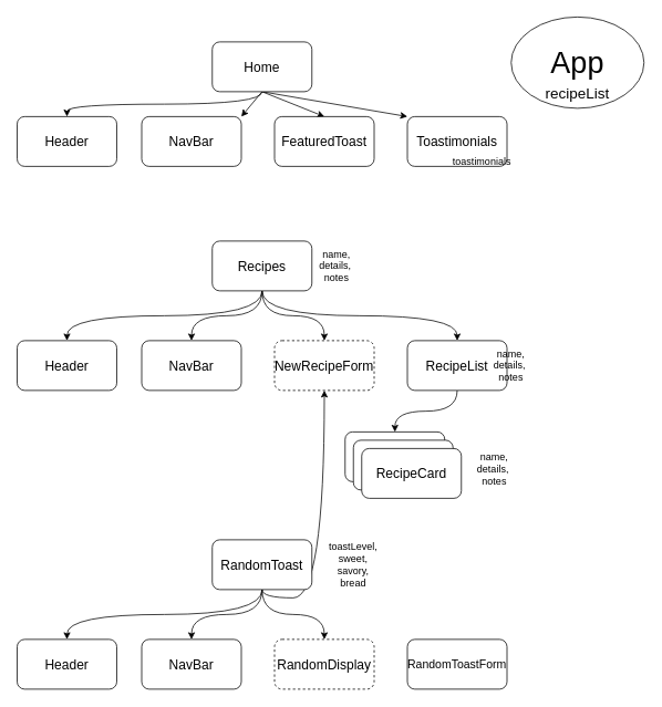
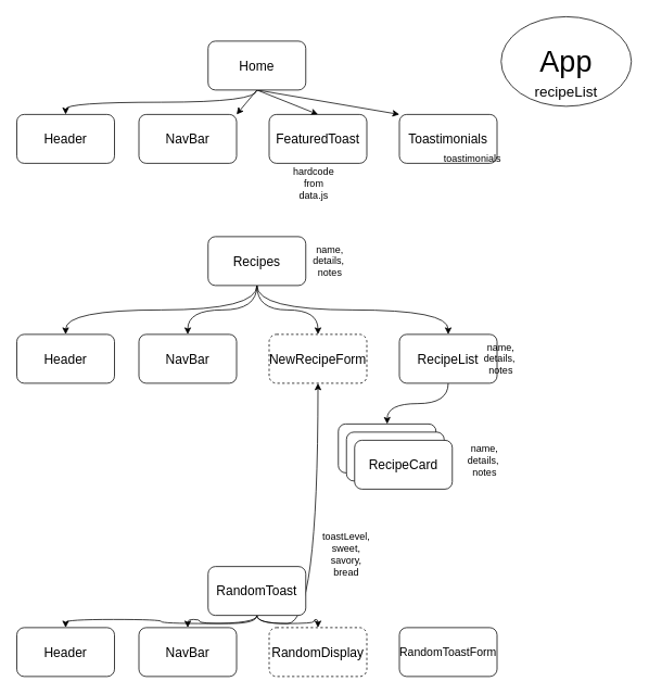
  <mxCell id="0" />
  <mxCell id="1" parent="0" />
  <mxCell id="2" style="edgeStyle=none;html=1;entryX=1;entryY=0;entryDx=0;entryDy=0;fontSize=18;exitX=0.5;exitY=1;exitDx=0;exitDy=0;" parent="1" source="6" target="7" edge="1"><mxGeometry relative="1" as="geometry"><mxPoint x="315" y="130" as="sourcePoint" /></mxGeometry></mxCell>
  <mxCell id="3" style="edgeStyle=none;html=1;exitX=0.5;exitY=1;exitDx=0;exitDy=0;entryX=0.5;entryY=0;entryDx=0;entryDy=0;fontSize=18;" parent="1" source="6" target="8" edge="1"><mxGeometry relative="1" as="geometry" /></mxCell>
  <mxCell id="4" style="edgeStyle=none;html=1;exitX=0.5;exitY=1;exitDx=0;exitDy=0;entryX=0;entryY=0;entryDx=0;entryDy=0;fontSize=18;" parent="1" source="6" target="9" edge="1"><mxGeometry relative="1" as="geometry" /></mxCell>
  <mxCell id="5" style="edgeStyle=orthogonalEdgeStyle;curved=1;html=1;exitX=0.5;exitY=1;exitDx=0;exitDy=0;entryX=0.5;entryY=0;entryDx=0;entryDy=0;fontSize=18;" edge="1" parent="1" source="6" target="38"><mxGeometry relative="1" as="geometry" /></mxCell>
  <mxCell id="6" value="&lt;font size=&quot;3&quot;&gt;Home&lt;/font&gt;" style="rounded=1;whiteSpace=wrap;html=1;" parent="1" vertex="1"><mxGeometry x="255" y="50" width="120" height="60" as="geometry" /></mxCell>
  <mxCell id="7" value="&lt;font size=&quot;3&quot;&gt;NavBar&lt;/font&gt;" style="rounded=1;whiteSpace=wrap;html=1;" parent="1" vertex="1"><mxGeometry x="170" y="140" width="120" height="60" as="geometry" /></mxCell>
  <mxCell id="8" value="&lt;font size=&quot;3&quot;&gt;FeaturedToast&lt;/font&gt;" style="rounded=1;whiteSpace=wrap;html=1;" parent="1" vertex="1"><mxGeometry x="330" y="140" width="120" height="60" as="geometry" /></mxCell>
  <mxCell id="9" value="&lt;font size=&quot;3&quot;&gt;Toastimonials&lt;/font&gt;" style="rounded=1;whiteSpace=wrap;html=1;" parent="1" vertex="1"><mxGeometry x="490" y="140" width="120" height="60" as="geometry" /></mxCell>
  <mxCell id="10" style="edgeStyle=orthogonalEdgeStyle;curved=1;html=1;exitX=0.5;exitY=1;exitDx=0;exitDy=0;entryX=0.5;entryY=0;entryDx=0;entryDy=0;fontSize=18;" parent="1" source="14" target="15" edge="1"><mxGeometry relative="1" as="geometry" /></mxCell>
  <mxCell id="11" style="edgeStyle=orthogonalEdgeStyle;curved=1;html=1;exitX=0.5;exitY=1;exitDx=0;exitDy=0;entryX=0.5;entryY=0;entryDx=0;entryDy=0;fontSize=18;" parent="1" source="14" target="16" edge="1"><mxGeometry relative="1" as="geometry" /></mxCell>
  <mxCell id="12" style="edgeStyle=orthogonalEdgeStyle;curved=1;html=1;exitX=0.5;exitY=1;exitDx=0;exitDy=0;entryX=0.5;entryY=0;entryDx=0;entryDy=0;fontSize=18;" parent="1" source="14" target="18" edge="1"><mxGeometry relative="1" as="geometry" /></mxCell>
  <mxCell id="13" style="edgeStyle=orthogonalEdgeStyle;curved=1;html=1;exitX=0.5;exitY=1;exitDx=0;exitDy=0;entryX=0.5;entryY=0;entryDx=0;entryDy=0;fontSize=18;" edge="1" parent="1" source="14" target="40"><mxGeometry relative="1" as="geometry" /></mxCell>
  <mxCell id="14" value="&lt;font size=&quot;3&quot;&gt;Recipes&lt;/font&gt;" style="rounded=1;whiteSpace=wrap;html=1;" parent="1" vertex="1"><mxGeometry x="255" y="290" width="120" height="60" as="geometry" /></mxCell>
  <mxCell id="15" value="&lt;font size=&quot;3&quot;&gt;NavBar&lt;/font&gt;" style="rounded=1;whiteSpace=wrap;html=1;" parent="1" vertex="1"><mxGeometry x="170" y="410" width="120" height="60" as="geometry" /></mxCell>
  <mxCell id="16" value="&lt;font size=&quot;3&quot;&gt;NewRecipeForm&lt;br&gt;&lt;/font&gt;" style="rounded=1;whiteSpace=wrap;html=1;dashed=1;" parent="1" vertex="1"><mxGeometry x="330" y="410" width="120" height="60" as="geometry" /></mxCell>
  <mxCell id="17" style="edgeStyle=orthogonalEdgeStyle;curved=1;html=1;exitX=0.5;exitY=1;exitDx=0;exitDy=0;entryX=0.5;entryY=0;entryDx=0;entryDy=0;fontSize=18;" parent="1" source="18" target="19" edge="1"><mxGeometry relative="1" as="geometry" /></mxCell>
  <mxCell id="18" value="&lt;font size=&quot;3&quot;&gt;RecipeList&lt;br&gt;&lt;/font&gt;" style="rounded=1;whiteSpace=wrap;html=1;" parent="1" vertex="1"><mxGeometry x="490" y="410" width="120" height="60" as="geometry" /></mxCell>
  <mxCell id="19" value="&lt;font size=&quot;3&quot;&gt;RecipeList&lt;br&gt;&lt;/font&gt;" style="rounded=1;whiteSpace=wrap;html=1;" parent="1" vertex="1"><mxGeometry x="415" y="520" width="120" height="60" as="geometry" /></mxCell>
  <mxCell id="20" value="&lt;font size=&quot;3&quot;&gt;RecipeList&lt;br&gt;&lt;/font&gt;" style="rounded=1;whiteSpace=wrap;html=1;" parent="1" vertex="1"><mxGeometry x="425" y="530" width="120" height="60" as="geometry" /></mxCell>
  <mxCell id="21" value="&lt;font size=&quot;3&quot;&gt;RecipeCard&lt;br&gt;&lt;/font&gt;" style="rounded=1;whiteSpace=wrap;html=1;" parent="1" vertex="1"><mxGeometry x="435" y="540" width="120" height="60" as="geometry" /></mxCell>
  <mxCell id="22" style="edgeStyle=orthogonalEdgeStyle;curved=1;html=1;exitX=0.5;exitY=1;exitDx=0;exitDy=0;entryX=0.5;entryY=0;entryDx=0;entryDy=0;fontSize=18;" parent="1" source="26" target="27" edge="1"><mxGeometry relative="1" as="geometry" /></mxCell>
  <mxCell id="23" style="edgeStyle=orthogonalEdgeStyle;curved=1;html=1;exitX=0.5;exitY=1;exitDx=0;exitDy=0;entryX=0.5;entryY=0;entryDx=0;entryDy=0;fontSize=18;" parent="1" source="26" target="28" edge="1"><mxGeometry relative="1" as="geometry" /></mxCell>
  <mxCell id="24" style="edgeStyle=orthogonalEdgeStyle;curved=1;html=1;exitX=0.5;exitY=1;exitDx=0;exitDy=0;fontSize=18;" parent="1" source="26" target="16" edge="1"><mxGeometry relative="1" as="geometry" /></mxCell>
  <mxCell id="25" style="edgeStyle=orthogonalEdgeStyle;curved=1;html=1;exitX=0.5;exitY=1;exitDx=0;exitDy=0;entryX=0.5;entryY=0;entryDx=0;entryDy=0;fontSize=18;" edge="1" parent="1" source="26" target="39"><mxGeometry relative="1" as="geometry" /></mxCell>
- <mxCell id="26" value="&lt;font size=&quot;3&quot;&gt;RandomToast&lt;/font&gt;" style="rounded=1;whiteSpace=wrap;html=1;" parent="1" vertex="1"><mxGeometry x="255" y="650" width="120" height="60" as="geometry" /></mxCell>
+ <mxCell id="26" value="&lt;font size=&quot;3&quot;&gt;RandomToast&lt;/font&gt;" style="rounded=1;whiteSpace=wrap;html=1;" parent="1" vertex="1"><mxGeometry x="255" y="695" width="120" height="60" as="geometry" /></mxCell>
  <mxCell id="27" value="&lt;font size=&quot;3&quot;&gt;NavBar&lt;/font&gt;" style="rounded=1;whiteSpace=wrap;html=1;" parent="1" vertex="1"><mxGeometry x="170" y="770" width="120" height="60" as="geometry" /></mxCell>
  <mxCell id="28" value="&lt;font size=&quot;3&quot;&gt;RandomDisplay&lt;/font&gt;" style="rounded=1;whiteSpace=wrap;html=1;dashed=1;" parent="1" vertex="1"><mxGeometry x="330" y="770" width="120" height="60" as="geometry" /></mxCell>
  <mxCell id="29" value="&lt;font style=&quot;font-size: 14px&quot;&gt;RandomToastForm&lt;/font&gt;" style="rounded=1;whiteSpace=wrap;html=1;" parent="1" vertex="1"><mxGeometry x="490" y="770" width="120" height="60" as="geometry" /></mxCell>
  <mxCell id="30" value="toastimonials" style="text;html=1;strokeColor=none;fillColor=none;align=center;verticalAlign=middle;whiteSpace=wrap;rounded=0;" vertex="1" parent="1"><mxGeometry x="535" y="180" width="90" height="30" as="geometry" /></mxCell>
+ <mxCell id="31" value="hardcode from data.js" style="text;html=1;strokeColor=none;fillColor=none;align=center;verticalAlign=middle;whiteSpace=wrap;rounded=0;" vertex="1" parent="1"><mxGeometry x="355" y="200" width="60" height="50" as="geometry" /></mxCell>
  <mxCell id="32" value="name, details,&amp;nbsp;&lt;br&gt;notes" style="text;html=1;strokeColor=none;fillColor=none;align=center;verticalAlign=middle;whiteSpace=wrap;rounded=0;" vertex="1" parent="1"><mxGeometry x="565" y="550" width="60" height="30" as="geometry" /></mxCell>
  <mxCell id="33" value="name, details,&amp;nbsp;&lt;br&gt;notes" style="text;html=1;strokeColor=none;fillColor=none;align=center;verticalAlign=middle;whiteSpace=wrap;rounded=0;" vertex="1" parent="1"><mxGeometry x="585" y="425" width="60" height="30" as="geometry" /></mxCell>
  <mxCell id="34" value="name, details,&amp;nbsp;&lt;br&gt;notes" style="text;html=1;strokeColor=none;fillColor=none;align=center;verticalAlign=middle;whiteSpace=wrap;rounded=0;" vertex="1" parent="1"><mxGeometry x="375" y="305" width="60" height="30" as="geometry" /></mxCell>
  <mxCell id="35" value="toastLevel,&lt;br&gt;sweet,&lt;br&gt;savory,&lt;br&gt;bread" style="text;html=1;strokeColor=none;fillColor=none;align=center;verticalAlign=middle;whiteSpace=wrap;rounded=0;" vertex="1" parent="1"><mxGeometry x="395" y="647.5" width="60" height="65" as="geometry" /></mxCell>
  <mxCell id="36" value="&lt;font style=&quot;font-size: 36px&quot;&gt;App&lt;/font&gt;" style="ellipse;whiteSpace=wrap;html=1;" vertex="1" parent="1"><mxGeometry x="615" y="20" width="160" height="110" as="geometry" /></mxCell>
  <mxCell id="37" value="&lt;font style=&quot;font-size: 18px&quot;&gt;recipeList&lt;/font&gt;" style="text;html=1;strokeColor=none;fillColor=none;align=center;verticalAlign=middle;whiteSpace=wrap;rounded=0;fontSize=36;" vertex="1" parent="1"><mxGeometry x="665" y="90" width="60" height="30" as="geometry" /></mxCell>
  <mxCell id="38" value="&lt;font size=&quot;3&quot;&gt;Header&lt;/font&gt;" style="rounded=1;whiteSpace=wrap;html=1;" vertex="1" parent="1"><mxGeometry x="20" y="140" width="120" height="60" as="geometry" /></mxCell>
  <mxCell id="39" value="&lt;font size=&quot;3&quot;&gt;Header&lt;/font&gt;" style="rounded=1;whiteSpace=wrap;html=1;" vertex="1" parent="1"><mxGeometry x="20" y="770" width="120" height="60" as="geometry" /></mxCell>
  <mxCell id="40" value="&lt;font size=&quot;3&quot;&gt;Header&lt;/font&gt;" style="rounded=1;whiteSpace=wrap;html=1;" vertex="1" parent="1"><mxGeometry x="20" y="410" width="120" height="60" as="geometry" /></mxCell>
